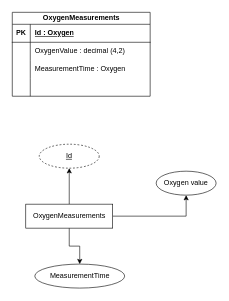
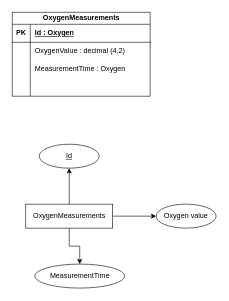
  <mxCell id="0" />
  <mxCell id="1" parent="0" />
  <mxCell id="2" value="OxygenMeasurements" style="shape=table;startSize=20;container=1;collapsible=1;childLayout=tableLayout;fixedRows=1;rowLines=0;fontStyle=1;align=center;resizeLast=1;html=1;" vertex="1" parent="1"><mxGeometry x="20" y="20" width="230" height="140" as="geometry" /></mxCell>
  <mxCell id="3" value="" style="shape=tableRow;horizontal=0;startSize=0;swimlaneHead=0;swimlaneBody=0;fillColor=none;collapsible=0;dropTarget=0;points=[[0,0.5],[1,0.5]];portConstraint=eastwest;top=0;left=0;right=0;bottom=1;" vertex="1" parent="2"><mxGeometry y="20" width="230" height="30" as="geometry" /></mxCell>
  <mxCell id="4" value="PK" style="shape=partialRectangle;connectable=0;fillColor=none;top=0;left=0;bottom=0;right=0;fontStyle=1;overflow=hidden;whiteSpace=wrap;html=1;" vertex="1" parent="3"><mxGeometry width="30" height="30" as="geometry"><mxRectangle width="30" height="30" as="alternateBounds" /></mxGeometry></mxCell>
  <mxCell id="5" value="Id : Oxygen" style="shape=partialRectangle;connectable=0;fillColor=none;top=0;left=0;bottom=0;right=0;align=left;spacingLeft=6;fontStyle=5;overflow=hidden;whiteSpace=wrap;html=1;" vertex="1" parent="3"><mxGeometry x="30" width="200" height="30" as="geometry"><mxRectangle width="200" height="30" as="alternateBounds" /></mxGeometry></mxCell>
  <mxCell id="6" value="" style="shape=tableRow;horizontal=0;startSize=0;swimlaneHead=0;swimlaneBody=0;fillColor=none;collapsible=0;dropTarget=0;points=[[0,0.5],[1,0.5]];portConstraint=eastwest;top=0;left=0;right=0;bottom=0;" vertex="1" parent="2"><mxGeometry y="50" width="230" height="30" as="geometry" /></mxCell>
  <mxCell id="7" value="" style="shape=partialRectangle;connectable=0;fillColor=none;top=0;left=0;bottom=0;right=0;editable=1;overflow=hidden;whiteSpace=wrap;html=1;" vertex="1" parent="6"><mxGeometry width="30" height="30" as="geometry"><mxRectangle width="30" height="30" as="alternateBounds" /></mxGeometry></mxCell>
  <mxCell id="8" value="OxygenValue : decimal (4,2)" style="shape=partialRectangle;connectable=0;fillColor=none;top=0;left=0;bottom=0;right=0;align=left;spacingLeft=6;overflow=hidden;whiteSpace=wrap;html=1;" vertex="1" parent="6"><mxGeometry x="30" width="200" height="30" as="geometry"><mxRectangle width="200" height="30" as="alternateBounds" /></mxGeometry></mxCell>
  <mxCell id="9" value="" style="shape=tableRow;horizontal=0;startSize=0;swimlaneHead=0;swimlaneBody=0;fillColor=none;collapsible=0;dropTarget=0;points=[[0,0.5],[1,0.5]];portConstraint=eastwest;top=0;left=0;right=0;bottom=0;" vertex="1" parent="2"><mxGeometry y="80" width="230" height="30" as="geometry" /></mxCell>
  <mxCell id="10" value="" style="shape=partialRectangle;connectable=0;fillColor=none;top=0;left=0;bottom=0;right=0;editable=1;overflow=hidden;whiteSpace=wrap;html=1;" vertex="1" parent="9"><mxGeometry width="30" height="30" as="geometry"><mxRectangle width="30" height="30" as="alternateBounds" /></mxGeometry></mxCell>
  <mxCell id="11" value="MeasurementTime : Oxygen" style="shape=partialRectangle;connectable=0;fillColor=none;top=0;left=0;bottom=0;right=0;align=left;spacingLeft=6;overflow=hidden;whiteSpace=wrap;html=1;" vertex="1" parent="9"><mxGeometry x="30" width="200" height="30" as="geometry"><mxRectangle width="200" height="30" as="alternateBounds" /></mxGeometry></mxCell>
  <mxCell id="12" value="" style="shape=tableRow;horizontal=0;startSize=0;swimlaneHead=0;swimlaneBody=0;fillColor=none;collapsible=0;dropTarget=0;points=[[0,0.5],[1,0.5]];portConstraint=eastwest;top=0;left=0;right=0;bottom=0;" vertex="1" parent="2"><mxGeometry y="110" width="230" height="30" as="geometry" /></mxCell>
  <mxCell id="13" value="" style="shape=partialRectangle;connectable=0;fillColor=none;top=0;left=0;bottom=0;right=0;editable=1;overflow=hidden;whiteSpace=wrap;html=1;" vertex="1" parent="12"><mxGeometry width="30" height="30" as="geometry"><mxRectangle width="30" height="30" as="alternateBounds" /></mxGeometry></mxCell>
  <mxCell id="14" value="" style="shape=partialRectangle;connectable=0;fillColor=none;top=0;left=0;bottom=0;right=0;align=left;spacingLeft=6;overflow=hidden;whiteSpace=wrap;html=1;" vertex="1" parent="12"><mxGeometry x="30" width="200" height="30" as="geometry"><mxRectangle width="200" height="30" as="alternateBounds" /></mxGeometry></mxCell>
  <mxCell id="15" style="edgeStyle=orthogonalEdgeStyle;rounded=0;orthogonalLoop=1;jettySize=auto;html=1;entryX=0.5;entryY=1;entryDx=0;entryDy=0;" edge="1" parent="1" source="18" target="19"><mxGeometry relative="1" as="geometry"><mxPoint x="115" y="300" as="targetPoint" /></mxGeometry></mxCell>
  <mxCell id="16" value="" style="edgeStyle=orthogonalEdgeStyle;rounded=0;orthogonalLoop=1;jettySize=auto;html=1;" edge="1" parent="1" source="18" target="20"><mxGeometry relative="1" as="geometry" /></mxCell>
  <mxCell id="17" value="" style="edgeStyle=orthogonalEdgeStyle;rounded=0;orthogonalLoop=1;jettySize=auto;html=1;" edge="1" parent="1" source="18" target="21"><mxGeometry relative="1" as="geometry" /></mxCell>
  <mxCell id="18" value="OxygenMeasurements" style="whiteSpace=wrap;html=1;align=center;" vertex="1" parent="1"><mxGeometry x="42.5" y="340" width="145" height="40" as="geometry" /></mxCell>
- <mxCell id="19" value="Id" style="ellipse;whiteSpace=wrap;html=1;align=center;fontStyle=4;dashed=1;" vertex="1" parent="1"><mxGeometry x="65" y="240" width="100" height="40" as="geometry" /></mxCell>
- <mxCell id="20" value="Oxygen value" style="ellipse;whiteSpace=wrap;html=1;align=center;" vertex="1" parent="1"><mxGeometry x="260" y="285" width="100" height="40" as="geometry" /></mxCell>
+ <mxCell id="19" value="Id" style="ellipse;whiteSpace=wrap;html=1;align=center;fontStyle=4;" vertex="1" parent="1"><mxGeometry x="65" y="240" width="100" height="40" as="geometry" /></mxCell>
+ <mxCell id="20" value="Oxygen value" style="ellipse;whiteSpace=wrap;html=1;align=center;" vertex="1" parent="1"><mxGeometry x="260" y="340" width="100" height="40" as="geometry" /></mxCell>
  <mxCell id="21" value="MeasurementTime" style="ellipse;whiteSpace=wrap;html=1;align=center;" vertex="1" parent="1"><mxGeometry x="57.5" y="440" width="150" height="40" as="geometry" /></mxCell>
